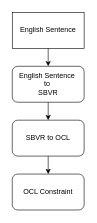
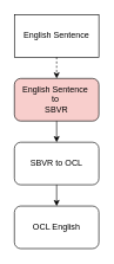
  <mxCell id="0" />
  <mxCell id="1" parent="0" />
  <mxCell id="2" value="English Sentence" style="whiteSpace=wrap;html=1;rounded=0;" vertex="1" parent="1"><mxGeometry x="20" y="20" width="120" height="60" as="geometry" /></mxCell>
- <mxCell id="3" value="English Sentence&amp;nbsp;&lt;br&gt;to&amp;nbsp;&lt;br&gt;SBVR" style="rounded=1;whiteSpace=wrap;html=1;" vertex="1" parent="1"><mxGeometry x="20" y="110" width="120" height="60" as="geometry" /></mxCell>
+ <mxCell id="3" value="English Sentence&amp;nbsp;&lt;br&gt;to&amp;nbsp;&lt;br&gt;SBVR" style="rounded=1;whiteSpace=wrap;html=1;fillColor=#f8cecc;" vertex="1" parent="1"><mxGeometry x="20" y="110" width="120" height="60" as="geometry" /></mxCell>
  <mxCell id="4" value="SBVR to OCL" style="rounded=1;whiteSpace=wrap;html=1;" vertex="1" parent="1"><mxGeometry x="20" y="200" width="120" height="60" as="geometry" /></mxCell>
- <mxCell id="5" value="OCL Constraint" style="rounded=1;whiteSpace=wrap;html=1;" vertex="1" parent="1"><mxGeometry x="20" y="290" width="120" height="60" as="geometry" /></mxCell>
- <mxCell id="6" value="" style="endArrow=classic;html=1;entryX=0.5;entryY=0;entryDx=0;entryDy=0;exitX=0.5;exitY=1;exitDx=0;exitDy=0;" edge="1" parent="1" source="2" target="3"><mxGeometry width="50" height="50" relative="1" as="geometry"><mxPoint x="60" y="110" as="sourcePoint" /><mxPoint x="90" y="80" as="targetPoint" /></mxGeometry></mxCell>
+ <mxCell id="5" value="OCL English" style="rounded=1;whiteSpace=wrap;html=1;" vertex="1" parent="1"><mxGeometry x="20" y="290" width="120" height="60" as="geometry" /></mxCell>
+ <mxCell id="6" value="" style="endArrow=classic;html=1;entryX=0.5;entryY=0;entryDx=0;entryDy=0;exitX=0.5;exitY=1;exitDx=0;exitDy=0;dashed=1;" edge="1" parent="1" source="2" target="3"><mxGeometry width="50" height="50" relative="1" as="geometry"><mxPoint x="60" y="110" as="sourcePoint" /><mxPoint x="90" y="80" as="targetPoint" /></mxGeometry></mxCell>
  <mxCell id="7" value="" style="endArrow=classic;html=1;entryX=0.5;entryY=0;entryDx=0;entryDy=0;exitX=0.5;exitY=1;exitDx=0;exitDy=0;" edge="1" parent="1"><mxGeometry width="50" height="50" relative="1" as="geometry"><mxPoint x="80" y="260" as="sourcePoint" /><mxPoint x="80" y="290" as="targetPoint" /></mxGeometry></mxCell>
  <mxCell id="8" value="" style="endArrow=classic;html=1;entryX=0.5;entryY=0;entryDx=0;entryDy=0;exitX=0.5;exitY=1;exitDx=0;exitDy=0;" edge="1" parent="1"><mxGeometry width="50" height="50" relative="1" as="geometry"><mxPoint x="80" y="170" as="sourcePoint" /><mxPoint x="80" y="200" as="targetPoint" /></mxGeometry></mxCell>
